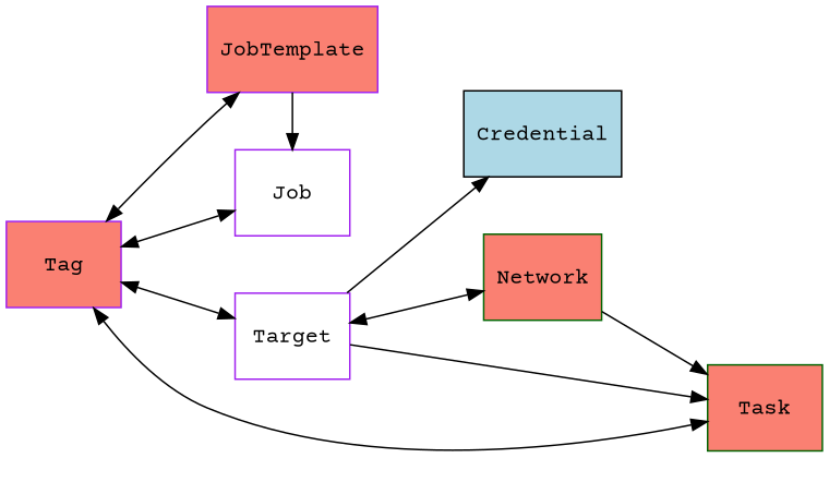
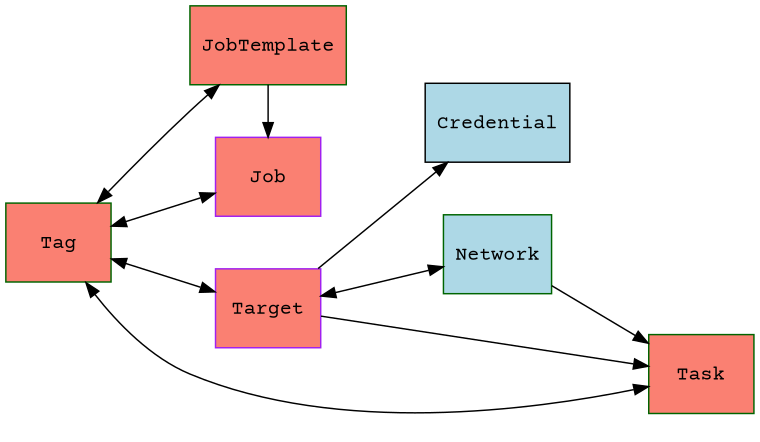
  digraph {
    fontname="Courier Prime"
    nodesep=.5
    rankdir=LR
    ranksep=.75
    node [color=purple fillcolor=salmon fontname="Courier Prime" shape=rect style=filled]
    edge [fontname="Courier Prime" dir=both]
-   JobTemplate [height=.75 width=1]
-   Job [fillcolor=white height=.75 width=1]
-   Target [fillcolor=white height=.75 width=1]
+   JobTemplate [color=darkgreen height=.75 width=1]
+   Job [height=.75 width=1]
+   Target [height=.75 width=1]
    Credential [color=black fillcolor=lightblue height=.75 width=1]
-   Network [color=darkgreen height=.75 width=1]
+   Network [color=darkgreen fillcolor=lightblue height=.75 width=1]
    Task [color=darkgreen height=.75 width=1]
-   Tag [height=.75 width=1]
+   Tag [color=darkgreen height=.75 width=1]
    subgraph sub_1 {
      rank=same
      JobTemplate
      Job
      Target
    }
    JobTemplate -> Job [dir=""]
    Target -> Credential [dir=""]
    Target -> Network
    Network -> Task [dir=""]
    Task -> Target [dir=back]
    Tag -> JobTemplate
    Tag -> Job
    Tag -> Target
    Tag -> Task
  }
